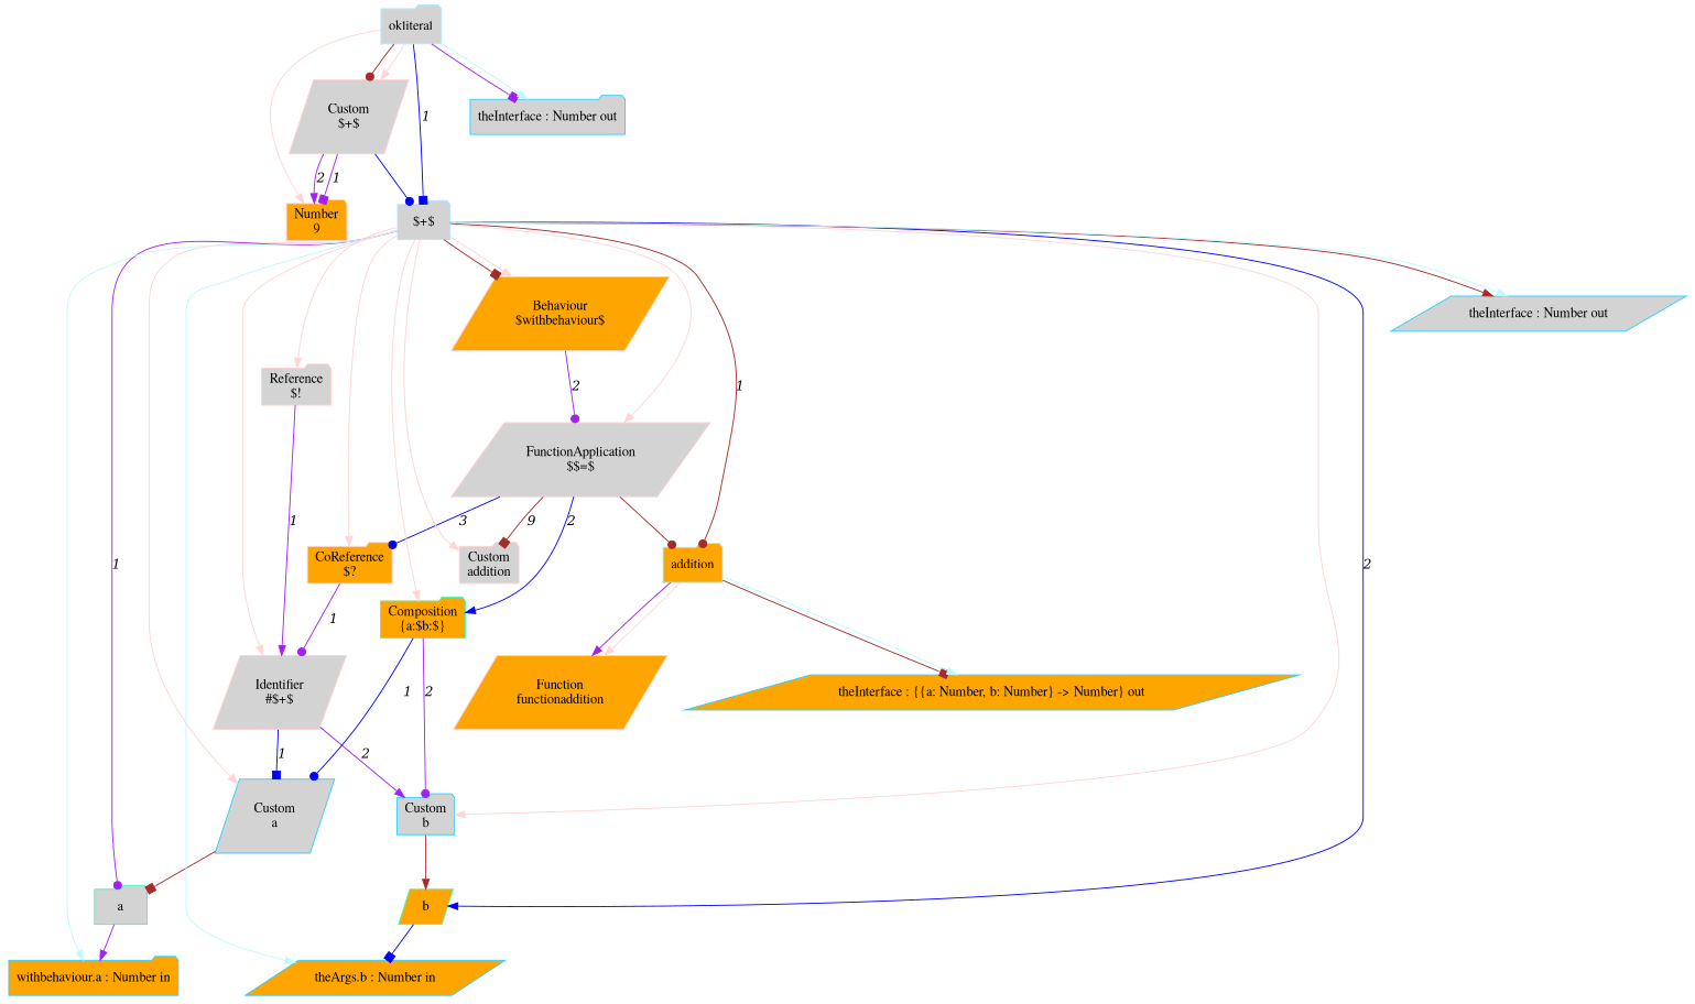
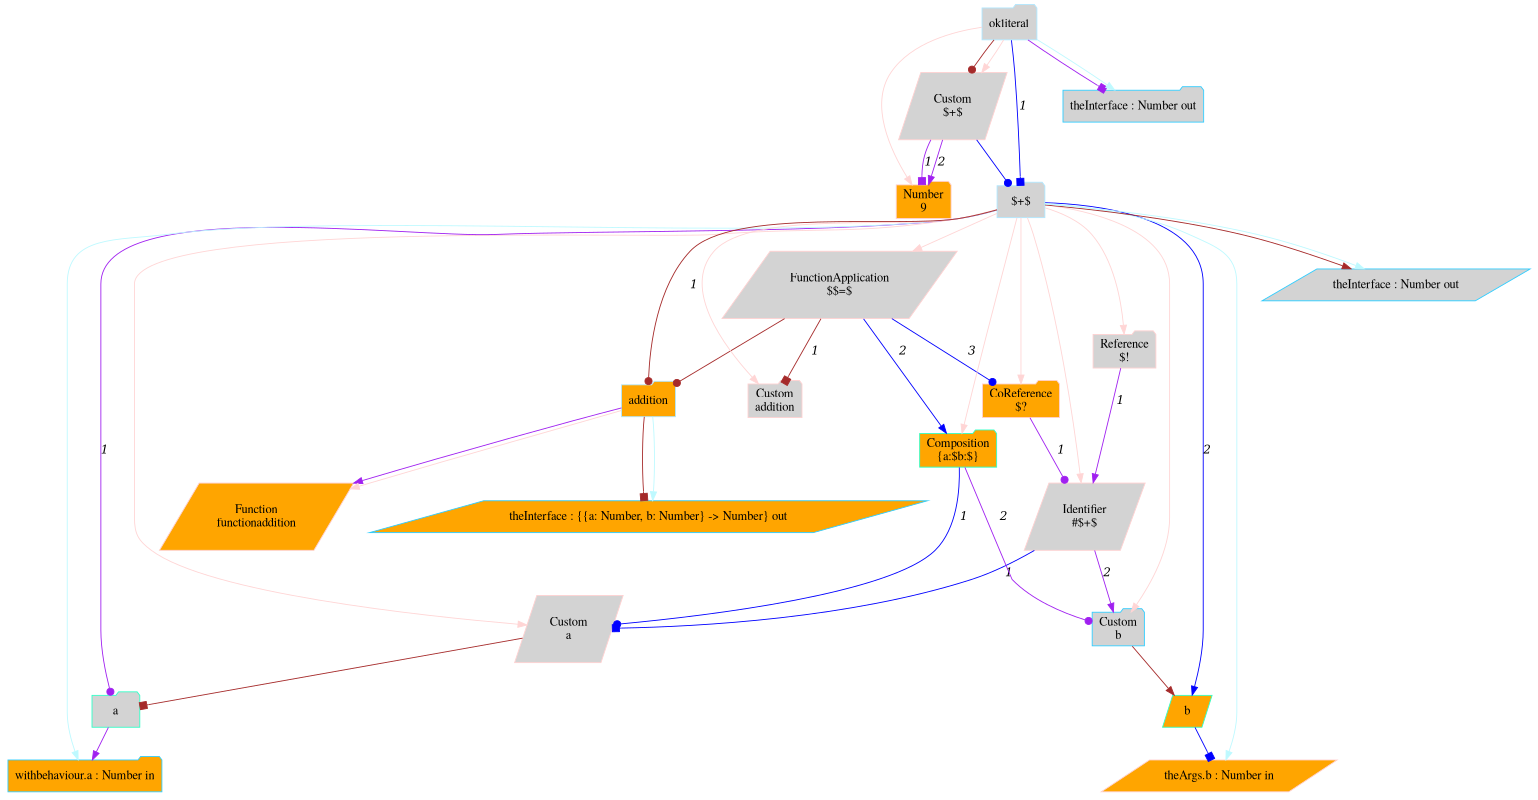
  digraph {
    node [color="#ffd1d1" fillcolor=lightgrey fontname=Times shape=folder style=filled]
    edge [arrowHead=normal arrowsize=1 color="#ffd5d5" dir=forward fontname="Times-Italic"]
    n1 [fillcolor=orange label="Function\nfunctionaddition" shape=parallelogram]
-   n2 [color="#2fcdff" label="Custom\na" shape=parallelogram]
+   n2 [label="Custom\na" shape=parallelogram]
    n3 [color="#2fffc7" label=a]
    n4 [color="#2fcdff" fillcolor=orange label="withbehaviour.a : Number in"]
    n5 [color="#2fcdff" label="Custom\nb"]
    n6 [color="#2fffc7" fillcolor=orange label=b shape=parallelogram]
-   n7 [color="#2fcdff" fillcolor=orange label="theArgs.b : Number in" shape=parallelogram]
+   n7 [fillcolor=orange label="theArgs.b : Number in" shape=parallelogram]
    n8 [label="Identifier\n#$+$" shape=parallelogram]
    n9 [label="Reference\n$!"]
    n10 [label="Custom\naddition"]
    n11 [color="#afe7ff" fillcolor=orange label=addition]
    n12 [color="#2fcdff" fillcolor=orange label="theInterface : {{a: Number, b: Number} -> Number} out" shape=parallelogram]
    n13 [color="#2fffc7" fillcolor=orange label="Composition\n{a:$b:$}"]
    n14 [fillcolor=orange label="CoReference\n$?"]
    n15 [label="FunctionApplication\n$$=$" shape=parallelogram]
-   n16 [fillcolor=orange label="Behaviour\n$withbehaviour$" shape=parallelogram]
    n17 [fillcolor=orange label="Number\n9"]
    n18 [label="Custom\n$+$" shape=parallelogram]
    n19 [color="#afe7ff" label="$+$"]
    n20 [color="#2fcdff" label="theInterface : Number out" shape=parallelogram]
    n21 [color="#afe7ff" label=okliteral]
    n22 [color="#2fcdff" label="theInterface : Number out"]
    n2 -> n3 [arrowhead=box color=brown]
    n3 -> n4 [arrowhead=normal color=purple]
    n5 -> n6 [arrowhead=normal color=brown]
    n6 -> n7 [arrowhead=box color=blue]
    n8 -> n2 [arrowhead=box color=blue label=1]
    n8 -> n5 [arrowhead=normal color=purple label=2]
    n9 -> n8 [arrowhead=normal color=purple label=1]
    n11 -> n1 [arrowhead=normal color=purple]
    n11 -> n1
    n11 -> n12 [arrowhead=box color=brown]
    n11 -> n12 [color="#bef9ff"]
    n13 -> n2 [arrowhead=dot color=blue label=1]
    n13 -> n5 [arrowhead=dot color=purple label=2]
    n14 -> n8 [arrowhead=dot color=purple label=1]
-   n15 -> n10 [arrowhead=box color=brown label=9]
+   n15 -> n10 [arrowhead=box color=brown label=1]
    n15 -> n11 [arrowhead=dot color=brown]
    n15 -> n13 [arrowhead=normal color=blue label=2]
    n15 -> n14 [arrowhead=dot color=blue label=3]
-   n16 -> n15 [arrowhead=dot color=purple label=2]
    n18 -> n17 [arrowhead=box color=purple label=1]
    n18 -> n17 [arrowhead=normal color=purple label=2]
    n18 -> n19 [arrowhead=dot color=blue]
    n19 -> n2
    n19 -> n3 [arrowhead=dot color=purple label=1]
    n19 -> n4 [color="#bef9ff"]
    n19 -> n5
    n19 -> n6 [arrowhead=normal color=blue label=2]
    n19 -> n7 [color="#bef9ff"]
    n19 -> n8
    n19 -> n9
    n19 -> n10
    n19 -> n11 [arrowhead=dot color=brown label=1]
    n19 -> n13
    n19 -> n14
    n19 -> n15
-   n19 -> n16 [arrowhead=box color=brown]
-   n19 -> n16
    n19 -> n20 [arrowhead=normal color=brown]
    n19 -> n20 [color="#bef9ff"]
    n21 -> n17
    n21 -> n18 [arrowhead=dot color=brown]
    n21 -> n18
    n21 -> n19 [arrowhead=box color=blue label=1]
    n21 -> n22 [arrowhead=box color=purple]
    n21 -> n22 [color="#bef9ff"]
  }
